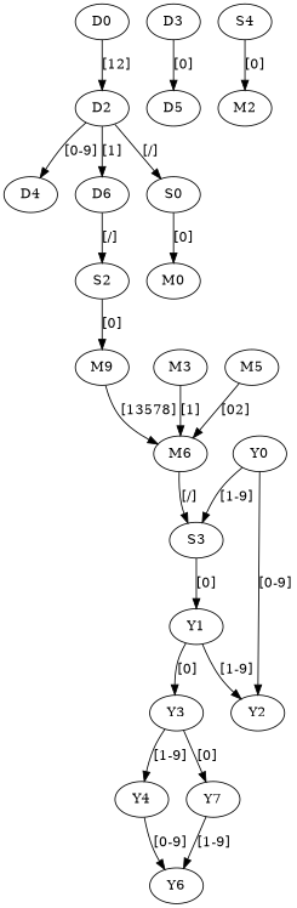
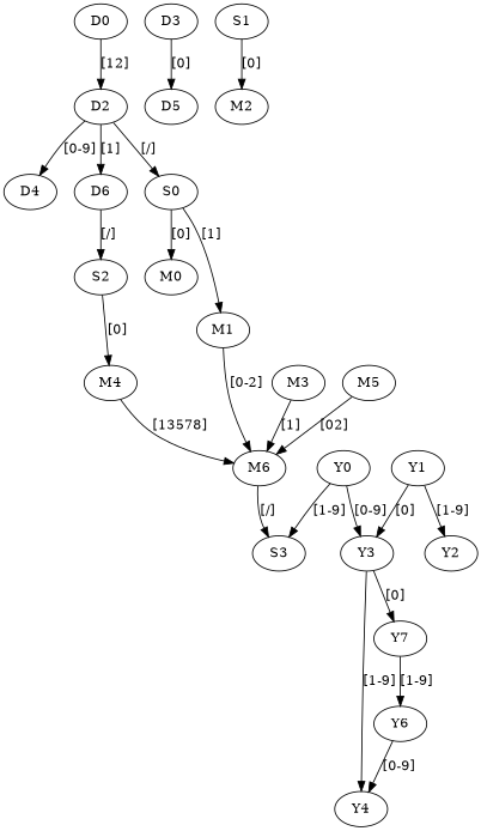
  digraph {
    D0
    D2
    D4
    D6
    S0
    D3
    D5
    S2
    M0
-   S1 [label=S4]
+   M1
+   S1
    M2
-   M4 [label=M9]
+   M4
    M6
    M3
    M5
    S3
    Y1
    Y0
    Y2
    Y3
    Y4
    n23 [label=Y7]
    Y6
    D0 -> D2 [label="[12]"]
    D2 -> D4 [label="[0-9]"]
    D2 -> D6 [label="[1]"]
    D2 -> S0 [label="[/]"]
    D6 -> S2 [label="[/]"]
    S0 -> M0 [label="[0]"]
+   S0 -> M1 [label="[1]"]
    D3 -> D5 [label="[0]"]
    S2 -> M4 [label="[0]"]
+   M1 -> M6 [label="[0-2]"]
    S1 -> M2 [label="[0]"]
    M4 -> M6 [label="[13578]"]
    M6 -> S3 [label="[/]"]
    M3 -> M6 [label="[1]"]
    M5 -> M6 [label="[02]"]
-   S3 -> Y1 [label="[0]"]
    Y1 -> Y2 [label="[1-9]"]
    Y1 -> Y3 [label="[0]"]
    Y0 -> S3 [label="[1-9]"]
-   Y0 -> Y2 [label="[0-9]"]
+   Y0 -> Y3 [label="[0-9]"]
    Y3 -> Y4 [label="[1-9]"]
    Y3 -> n23 [label="[0]"]
-   Y4 -> Y6 [label="[0-9]"]
+   Y6 -> Y4 [label="[0-9]"]
    n23 -> Y6 [label="[1-9]"]
  }
